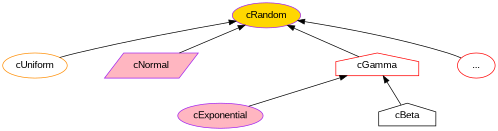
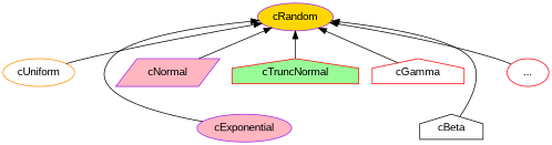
  digraph {
    fontsize=12
    node [color=purple fillcolor=white fontname=Arial shape=ellipse style=filled]
    edge [dir=back fontname=Arial]
    cRandom [fillcolor=gold]
    cUniform [color=darkorange]
    cExponential [fillcolor=lightpink]
    cNormal [fillcolor=lightpink shape=parallelogram]
+   cTruncNormal [color=red fillcolor=palegreen shape=house]
    cGamma [color=red shape=house]
    cBeta [color=black shape=house]
    n8 [color=red label="..."]
    cRandom -> cUniform
-   cGamma -> cExponential
+   cRandom -> cExponential
    cRandom -> cNormal
+   cRandom -> cTruncNormal
    cRandom -> cGamma
-   cGamma -> cBeta
+   cRandom -> cBeta
    cRandom -> n8
  }
